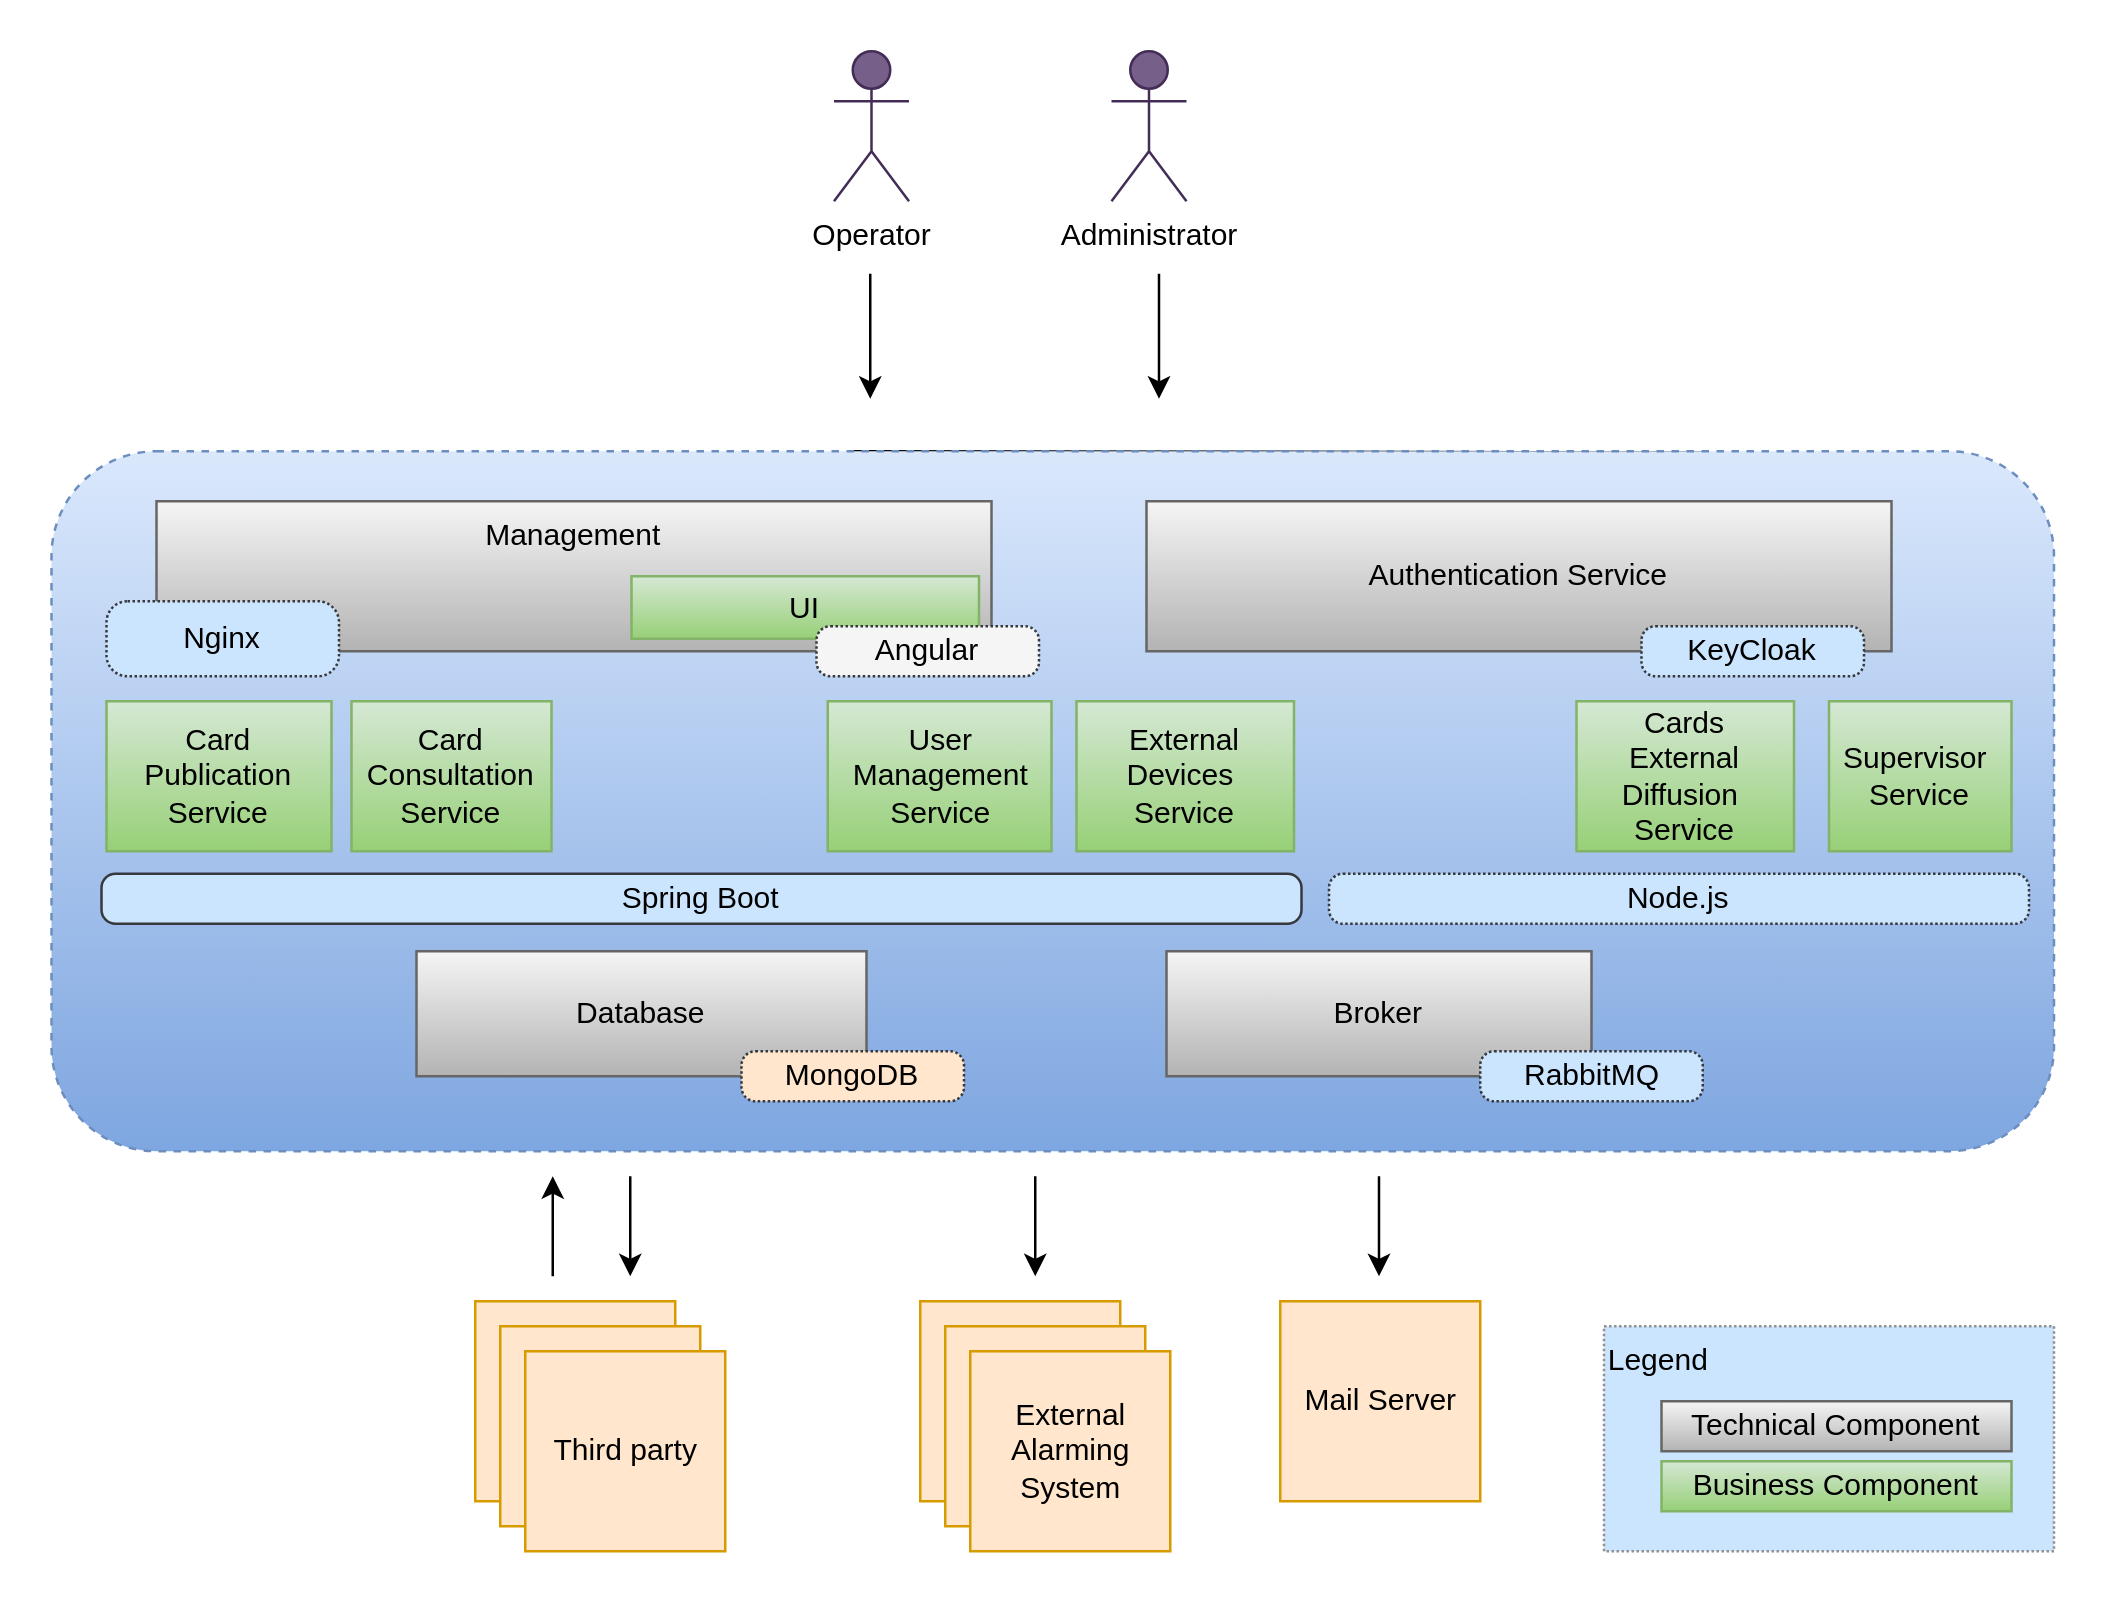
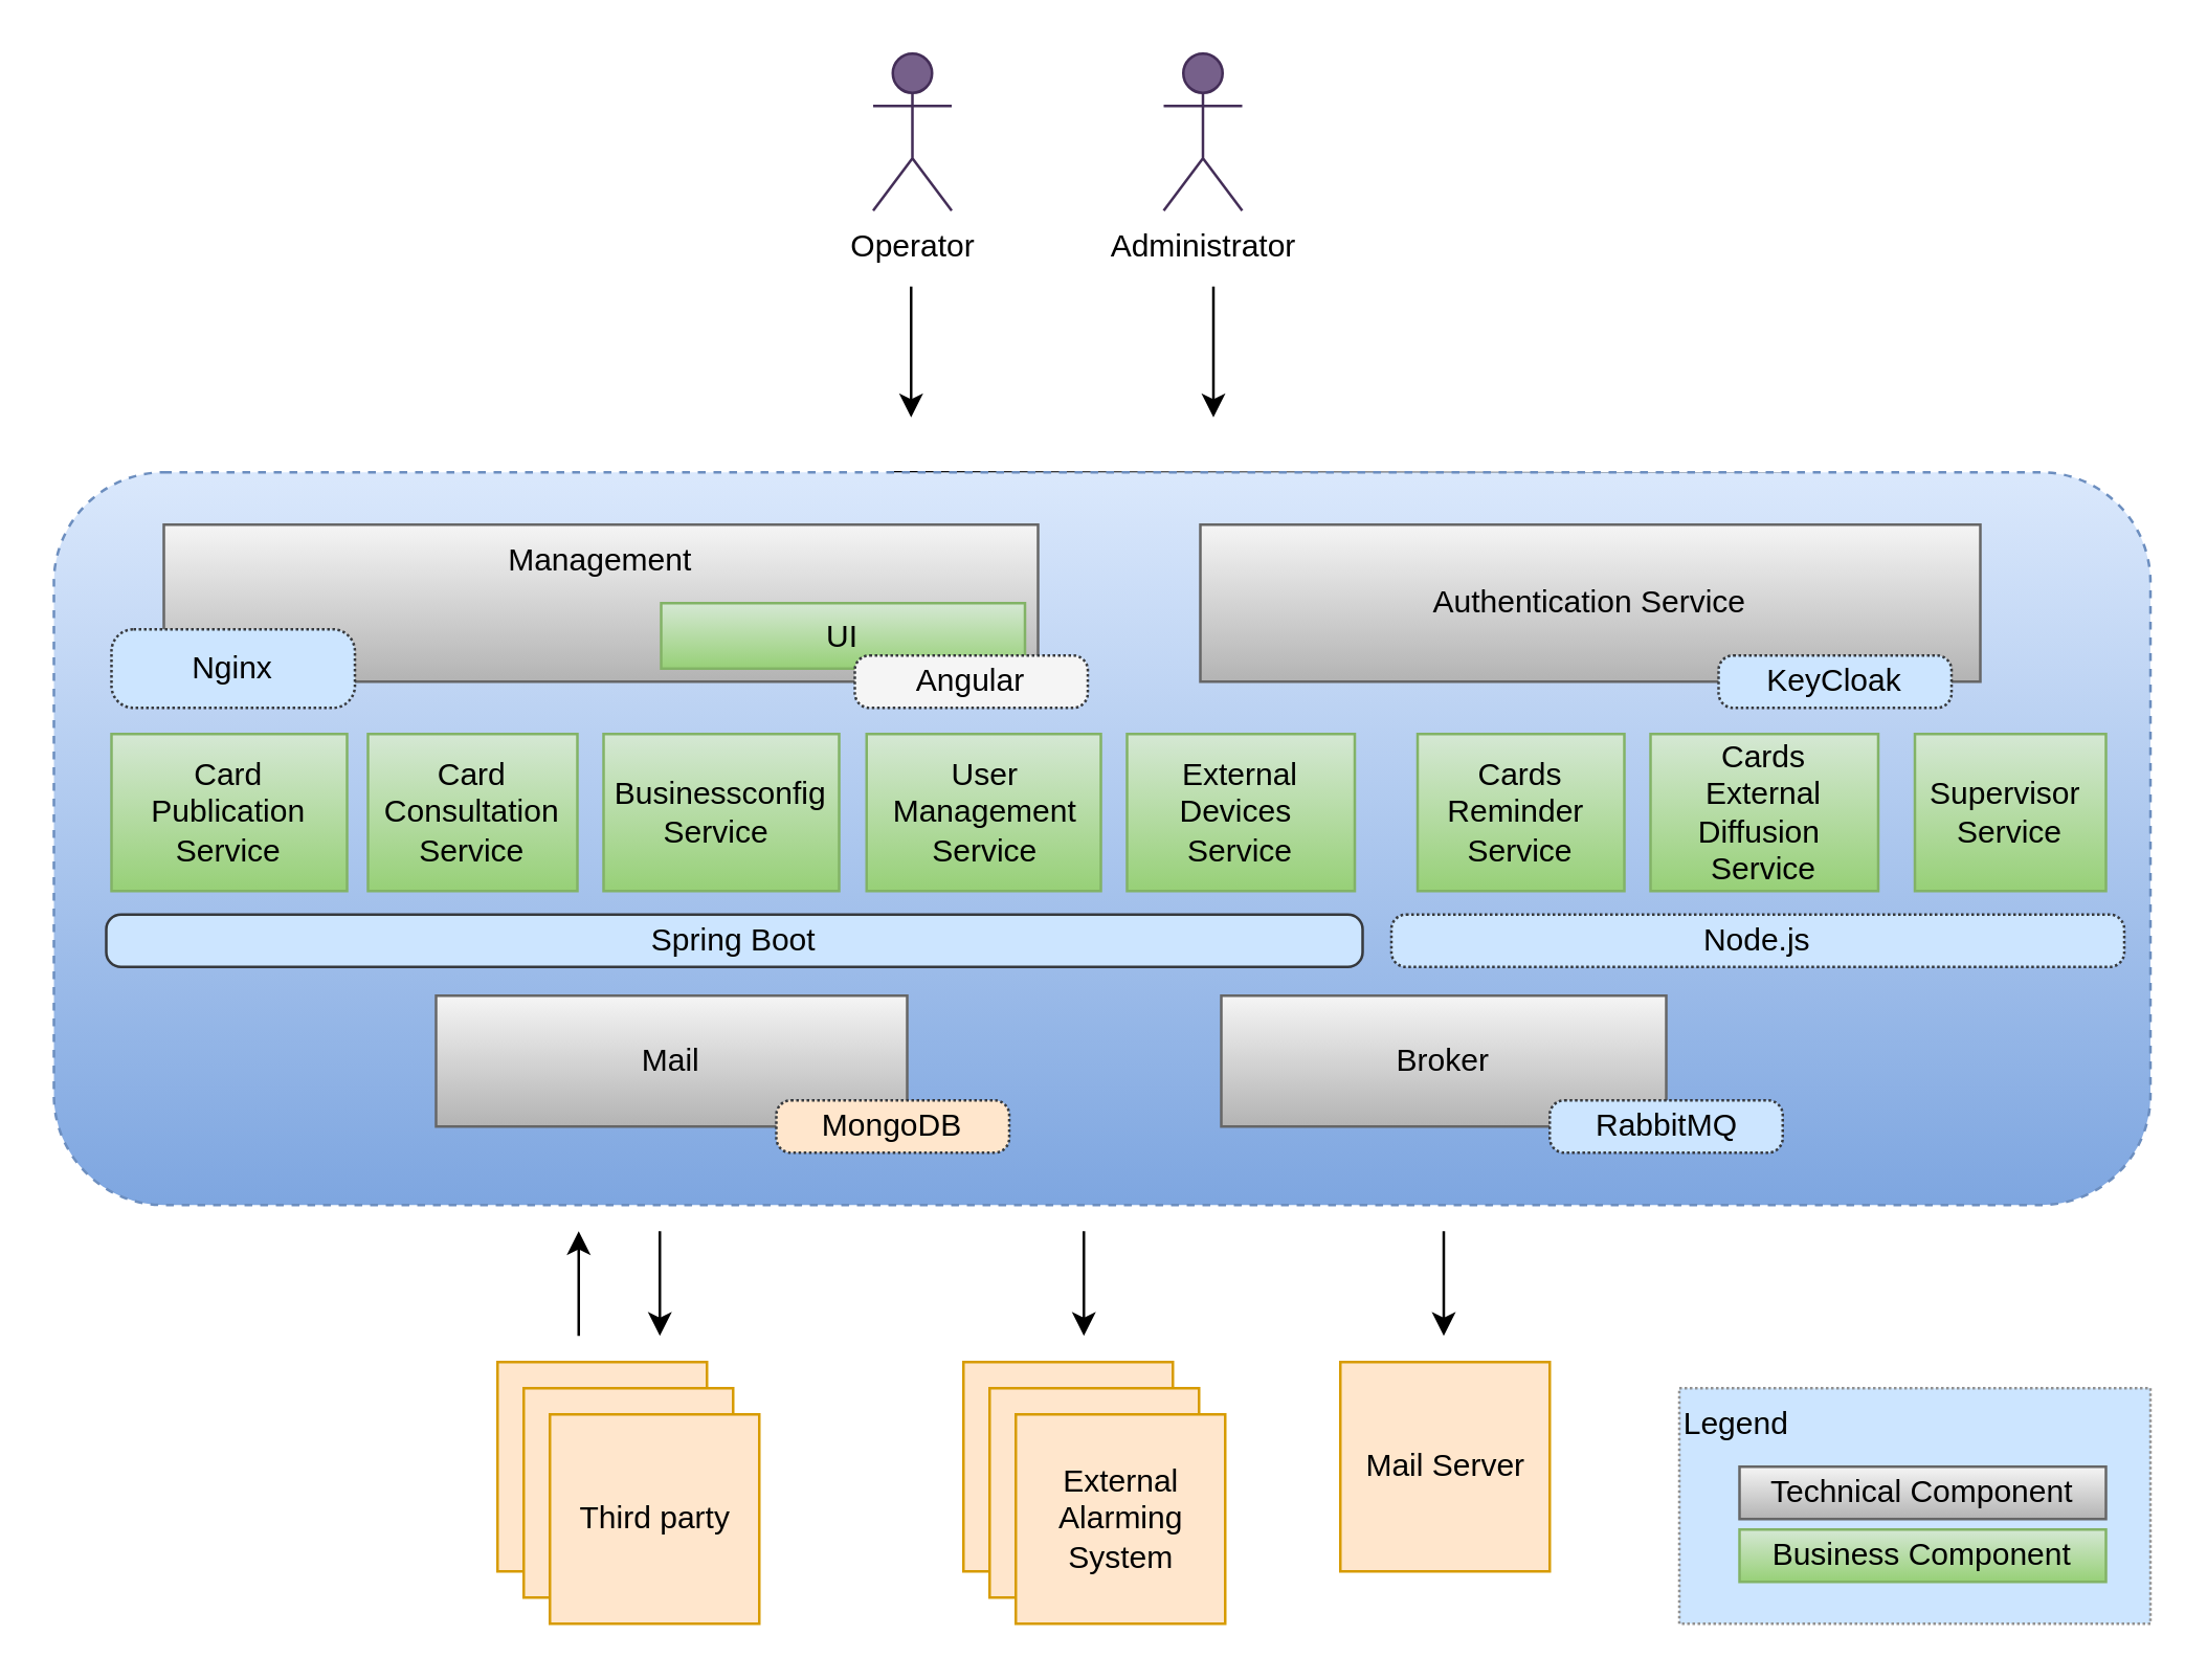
  <mxCell id="0" />
  <mxCell id="1" parent="0" />
  <mxCell id="2" value="&lt;div align=&quot;left&quot;&gt;Legend&lt;/div&gt;" style="rounded=0;whiteSpace=wrap;html=1;align=left;verticalAlign=top;dashed=1;dashPattern=1 1;strokeColor=#919191;fillColor=#cce5ff;" parent="1" vertex="1"><mxGeometry x="641" y="530" width="180" height="90" as="geometry" /></mxCell>
  <mxCell id="3" style="edgeStyle=orthogonalEdgeStyle;rounded=0;orthogonalLoop=1;jettySize=auto;html=1;" parent="1" edge="1"><mxGeometry relative="1" as="geometry"><mxPoint x="680" y="320" as="targetPoint" /><mxPoint x="340" y="180" as="sourcePoint" /></mxGeometry></mxCell>
  <mxCell id="4" value="" style="rounded=1;whiteSpace=wrap;html=1;dashed=1;gradientColor=#7ea6e0;fillColor=#dae8fc;strokeColor=#6c8ebf;" parent="1" vertex="1"><mxGeometry x="20" y="180" width="801" height="280" as="geometry" /></mxCell>
  <mxCell id="5" value="Operator" style="shape=umlActor;verticalLabelPosition=bottom;labelBackgroundColor=#ffffff;verticalAlign=top;html=1;outlineConnect=0;fillColor=#76608a;strokeColor=#432D57;fontColor=#000000;" parent="1" vertex="1"><mxGeometry x="333" y="20" width="30" height="60" as="geometry" /></mxCell>
  <mxCell id="6" value="Third party " style="whiteSpace=wrap;html=1;aspect=fixed;fillColor=#ffe6cc;strokeColor=#d79b00;" parent="1" vertex="1"><mxGeometry x="189.5" y="520" width="80" height="80" as="geometry" /></mxCell>
  <mxCell id="7" value="Third party " style="whiteSpace=wrap;html=1;aspect=fixed;fillColor=#ffe6cc;strokeColor=#d79b00;" parent="1" vertex="1"><mxGeometry x="199.5" y="530" width="80" height="80" as="geometry" /></mxCell>
  <mxCell id="8" value="Third party " style="whiteSpace=wrap;html=1;aspect=fixed;fillColor=#ffe6cc;strokeColor=#d79b00;" parent="1" vertex="1"><mxGeometry x="209.5" y="540" width="80" height="80" as="geometry" /></mxCell>
  <mxCell id="9" value="Administrator" style="shape=umlActor;verticalLabelPosition=bottom;labelBackgroundColor=#ffffff;verticalAlign=top;html=1;outlineConnect=0;fillColor=#76608a;strokeColor=#432D57;fontColor=#000000;" parent="1" vertex="1"><mxGeometry x="444" y="20" width="30" height="60" as="geometry" /></mxCell>
  <mxCell id="10" value="" style="endArrow=classic;html=1;" parent="1" edge="1"><mxGeometry width="50" height="50" relative="1" as="geometry"><mxPoint x="463" y="109" as="sourcePoint" /><mxPoint x="463" y="159" as="targetPoint" /></mxGeometry></mxCell>
  <mxCell id="11" value="" style="endArrow=classic;html=1;" parent="1" edge="1"><mxGeometry width="50" height="50" relative="1" as="geometry"><mxPoint x="220.5" y="510" as="sourcePoint" /><mxPoint x="220.5" y="470" as="targetPoint" /></mxGeometry></mxCell>
  <mxCell id="12" style="edgeStyle=orthogonalEdgeStyle;rounded=0;orthogonalLoop=1;jettySize=auto;html=1;exitX=0.5;exitY=1;exitDx=0;exitDy=0;" parent="1" edge="1"><mxGeometry relative="1" as="geometry"><mxPoint x="255.5" y="560" as="sourcePoint" /><mxPoint x="255.5" y="560" as="targetPoint" /></mxGeometry></mxCell>
  <mxCell id="13" value="Management" style="whiteSpace=wrap;html=1;verticalAlign=top;fillColor=#f5f5f5;strokeColor=#666666;gradientColor=#b3b3b3;" parent="1" vertex="1"><mxGeometry x="62" y="200" width="334" height="60" as="geometry" /></mxCell>
  <mxCell id="14" value="UI" style="whiteSpace=wrap;html=1;fillColor=#d5e8d4;strokeColor=#82b366;gradientColor=#97d077;" parent="1" vertex="1"><mxGeometry x="252" y="230" width="139" height="25" as="geometry" /></mxCell>
  <mxCell id="15" value="Authentication Service " style="whiteSpace=wrap;html=1;fillColor=#f5f5f5;strokeColor=#666666;gradientColor=#b3b3b3;" parent="1" vertex="1"><mxGeometry x="458" y="200" width="298" height="60" as="geometry" /></mxCell>
  <mxCell id="16" value="" style="endArrow=classic;html=1;" parent="1" edge="1"><mxGeometry width="50" height="50" relative="1" as="geometry"><mxPoint x="347.5" y="109" as="sourcePoint" /><mxPoint x="347.5" y="159" as="targetPoint" /></mxGeometry></mxCell>
- <mxCell id="17" value="Database" style="whiteSpace=wrap;html=1;fillColor=#f5f5f5;strokeColor=#666666;gradientColor=#b3b3b3;" parent="1" vertex="1"><mxGeometry x="166" y="380" width="180" height="50" as="geometry" /></mxCell>
+ <mxCell id="17" value="Mail" style="whiteSpace=wrap;html=1;fillColor=#f5f5f5;strokeColor=#666666;gradientColor=#b3b3b3;" parent="1" vertex="1"><mxGeometry x="166" y="380" width="180" height="50" as="geometry" /></mxCell>
  <mxCell id="18" value="Broker " style="whiteSpace=wrap;html=1;fillColor=#f5f5f5;strokeColor=#666666;gradientColor=#b3b3b3;" parent="1" vertex="1"><mxGeometry x="466" y="380" width="170" height="50" as="geometry" /></mxCell>
  <mxCell id="19" value="Technical Component" style="whiteSpace=wrap;html=1;fillColor=#f5f5f5;strokeColor=#666666;gradientColor=#b3b3b3;" parent="1" vertex="1"><mxGeometry x="664" y="560" width="140" height="20" as="geometry" /></mxCell>
  <mxCell id="20" value="Business Component" style="whiteSpace=wrap;html=1;fillColor=#d5e8d4;strokeColor=#82b366;gradientColor=#97d077;" parent="1" vertex="1"><mxGeometry x="664" y="584" width="140" height="20" as="geometry" /></mxCell>
  <mxCell id="21" value="RabbitMQ" style="rounded=1;whiteSpace=wrap;html=1;dashed=1;dashPattern=1 1;strokeColor=#36393d;fillColor=#cce5ff;arcSize=28;" parent="1" vertex="1"><mxGeometry x="591.5" y="420" width="89" height="20" as="geometry" /></mxCell>
  <mxCell id="22" value="MongoDB" style="rounded=1;whiteSpace=wrap;html=1;dashed=1;dashPattern=1 1;strokeColor=#36393d;fillColor=#ffe6cc;arcSize=28;" parent="1" vertex="1"><mxGeometry x="296" y="420" width="89" height="20" as="geometry" /></mxCell>
  <mxCell id="23" value="KeyCloak" style="rounded=1;whiteSpace=wrap;html=1;dashed=1;dashPattern=1 1;strokeColor=#36393d;fillColor=#cce5ff;arcSize=28;" parent="1" vertex="1"><mxGeometry x="656" y="250" width="89" height="20" as="geometry" /></mxCell>
  <mxCell id="24" value="Nginx" style="rounded=1;whiteSpace=wrap;html=1;dashed=1;dashPattern=1 1;strokeColor=#36393d;fillColor=#cce5ff;arcSize=28;" parent="1" vertex="1"><mxGeometry x="42" y="240" width="93" height="30" as="geometry" /></mxCell>
  <mxCell id="25" value="" style="endArrow=classic;html=1;" parent="1" edge="1"><mxGeometry width="50" height="50" relative="1" as="geometry"><mxPoint x="251.5" y="470" as="sourcePoint" /><mxPoint x="251.5" y="510" as="targetPoint" /></mxGeometry></mxCell>
  <mxCell id="26" value="Card Publication Service" style="whiteSpace=wrap;html=1;fillColor=#d5e8d4;strokeColor=#82b366;gradientColor=#97d077;" parent="1" vertex="1"><mxGeometry x="42" y="280" width="90" height="60" as="geometry" /></mxCell>
  <mxCell id="27" value="Angular" style="rounded=1;whiteSpace=wrap;html=1;dashed=1;dashPattern=1 1;strokeColor=#36393d;fillColor=#f5f5f5;arcSize=28;" parent="1" vertex="1"><mxGeometry x="326" y="250" width="89" height="20" as="geometry" /></mxCell>
  <mxCell id="28" value="Spring Boot" style="rounded=1;whiteSpace=wrap;html=1;dashed=0;dashPattern=1 1;strokeColor=#36393d;fillColor=#cce5ff;arcSize=28;" parent="1" vertex="1"><mxGeometry x="40" y="349" width="480" height="20" as="geometry" /></mxCell>
  <mxCell id="29" value="Third party " style="whiteSpace=wrap;html=1;aspect=fixed;fillColor=#ffe6cc;strokeColor=#d79b00;" parent="1" vertex="1"><mxGeometry x="367.5" y="520" width="80" height="80" as="geometry" /></mxCell>
  <mxCell id="30" value="Third party " style="whiteSpace=wrap;html=1;aspect=fixed;fillColor=#ffe6cc;strokeColor=#d79b00;" parent="1" vertex="1"><mxGeometry x="377.5" y="530" width="80" height="80" as="geometry" /></mxCell>
  <mxCell id="31" value="External Alarming System" style="whiteSpace=wrap;html=1;aspect=fixed;fillColor=#ffe6cc;strokeColor=#d79b00;" parent="1" vertex="1"><mxGeometry x="387.5" y="540" width="80" height="80" as="geometry" /></mxCell>
  <mxCell id="32" style="edgeStyle=orthogonalEdgeStyle;rounded=0;orthogonalLoop=1;jettySize=auto;html=1;exitX=0.5;exitY=1;exitDx=0;exitDy=0;" parent="1" edge="1"><mxGeometry relative="1" as="geometry"><mxPoint x="433.5" y="560" as="sourcePoint" /><mxPoint x="433.5" y="560" as="targetPoint" /></mxGeometry></mxCell>
  <mxCell id="33" value="" style="endArrow=classic;html=1;" parent="1" edge="1"><mxGeometry width="50" height="50" relative="1" as="geometry"><mxPoint x="413.5" y="470" as="sourcePoint" /><mxPoint x="413.5" y="510" as="targetPoint" /></mxGeometry></mxCell>
  <mxCell id="34" value="Card Consultation Service" style="whiteSpace=wrap;html=1;fillColor=#d5e8d4;strokeColor=#82b366;gradientColor=#97d077;" vertex="1" parent="1"><mxGeometry x="140" y="280" width="80" height="60" as="geometry" /></mxCell>
  <mxCell id="35" value="User Management Service" style="whiteSpace=wrap;html=1;fillColor=#d5e8d4;strokeColor=#82b366;gradientColor=#97d077;" vertex="1" parent="1"><mxGeometry x="330.5" y="280" width="89.5" height="60" as="geometry" /></mxCell>
+ <mxCell id="36" value="Businessconfig Service&amp;nbsp;" style="whiteSpace=wrap;html=1;fillColor=#d5e8d4;strokeColor=#82b366;gradientColor=#97d077;" vertex="1" parent="1"><mxGeometry x="230" y="280" width="90" height="60" as="geometry" /></mxCell>
  <mxCell id="37" value="&lt;div&gt;External Devices&amp;nbsp;&lt;br&gt;&lt;/div&gt;&lt;div&gt;Service&lt;/div&gt;" style="whiteSpace=wrap;html=1;fillColor=#d5e8d4;strokeColor=#82b366;gradientColor=#97d077;" vertex="1" parent="1"><mxGeometry x="430" y="280" width="87" height="60" as="geometry" /></mxCell>
  <mxCell id="38" value="Node.js" style="rounded=1;whiteSpace=wrap;html=1;dashed=1;dashPattern=1 1;strokeColor=#36393d;fillColor=#cce5ff;arcSize=28;" vertex="1" parent="1"><mxGeometry x="531" y="349" width="280" height="20" as="geometry" /></mxCell>
+ <mxCell id="39" value="&lt;div&gt;Cards Reminder&amp;nbsp;&lt;br&gt;&lt;/div&gt;&lt;div&gt;Service&lt;/div&gt;" style="whiteSpace=wrap;html=1;fillColor=#d5e8d4;strokeColor=#82b366;gradientColor=#97d077;" vertex="1" parent="1"><mxGeometry x="541" y="280" width="79" height="60" as="geometry" /></mxCell>
  <mxCell id="40" value="&lt;div&gt;Cards&lt;/div&gt;&lt;div&gt;External&lt;/div&gt;&lt;div&gt;Diffusion&amp;nbsp;&lt;br&gt;&lt;/div&gt;&lt;div&gt;Service&lt;/div&gt;" style="whiteSpace=wrap;html=1;fillColor=#d5e8d4;strokeColor=#82b366;gradientColor=#97d077;" vertex="1" parent="1"><mxGeometry x="630" y="280" width="87" height="60" as="geometry" /></mxCell>
  <mxCell id="41" value="&lt;div&gt;Supervisor&amp;nbsp;&lt;br&gt;&lt;/div&gt;&lt;div&gt;Service&lt;/div&gt;" style="whiteSpace=wrap;html=1;fillColor=#d5e8d4;strokeColor=#82b366;gradientColor=#97d077;" vertex="1" parent="1"><mxGeometry x="731" y="280" width="73" height="60" as="geometry" /></mxCell>
  <mxCell id="42" value="Mail Server" style="whiteSpace=wrap;html=1;aspect=fixed;fillColor=#ffe6cc;strokeColor=#d79b00;" vertex="1" parent="1"><mxGeometry x="511.5" y="520" width="80" height="80" as="geometry" /></mxCell>
  <mxCell id="43" value="" style="endArrow=classic;html=1;" edge="1" parent="1"><mxGeometry width="50" height="50" relative="1" as="geometry"><mxPoint x="551" y="470" as="sourcePoint" /><mxPoint x="551" y="510" as="targetPoint" /><Array as="points"><mxPoint x="551" y="490" /></Array></mxGeometry></mxCell>
